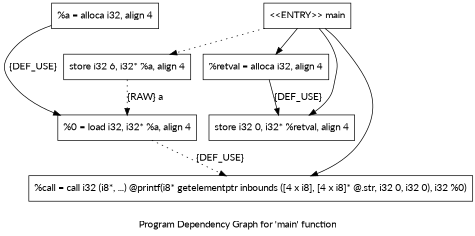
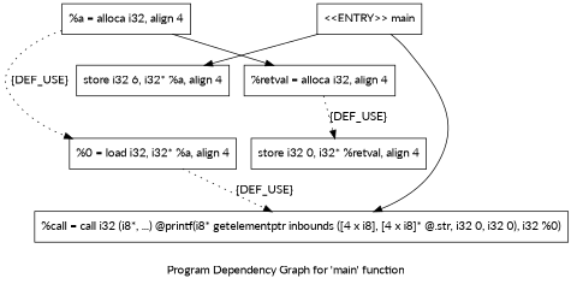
  digraph {
    fontname=Lato
    label="Program Dependency Graph for 'main' function"
    node [fontname=Lato shape=record]
    edge [fontname=Lato]
    n1 [label="{  %retval = alloca i32, align 4}"]
    n2 [label="{  store i32 0, i32* %retval, align 4}"]
    n3 [label="{  %a = alloca i32, align 4}"]
    n4 [label="{  %0 = load i32, i32* %a, align 4}"]
    n5 [label="{  store i32 6, i32* %a, align 4}"]
    n6 [label="{  %call = call i32 (i8*, ...) @printf(i8* getelementptr inbounds ([4 x i8], [4 x i8]* @.str, i32 0, i32 0), i32 %0)}"]
    n7 [label="{\<\<ENTRY\>\> main}"]
-   n1 -> n2 [label="{DEF_USE}" style=solid]
-   n3 -> n4 [label="{DEF_USE}" style=solid]
+   n1 -> n2 [label="{DEF_USE}" style=dotted]
+   n3 -> n4 [label="{DEF_USE}" style=dotted]
    n4 -> n6 [label="{DEF_USE}" style=dotted]
-   n5 -> n4 [label="{RAW} a" style=dotted]
-   n7 -> n1
-   n7 -> n2
-   n7 -> n5 [style=dotted]
+   n3 -> n1
+   n7 -> n5
    n7 -> n6
  }
